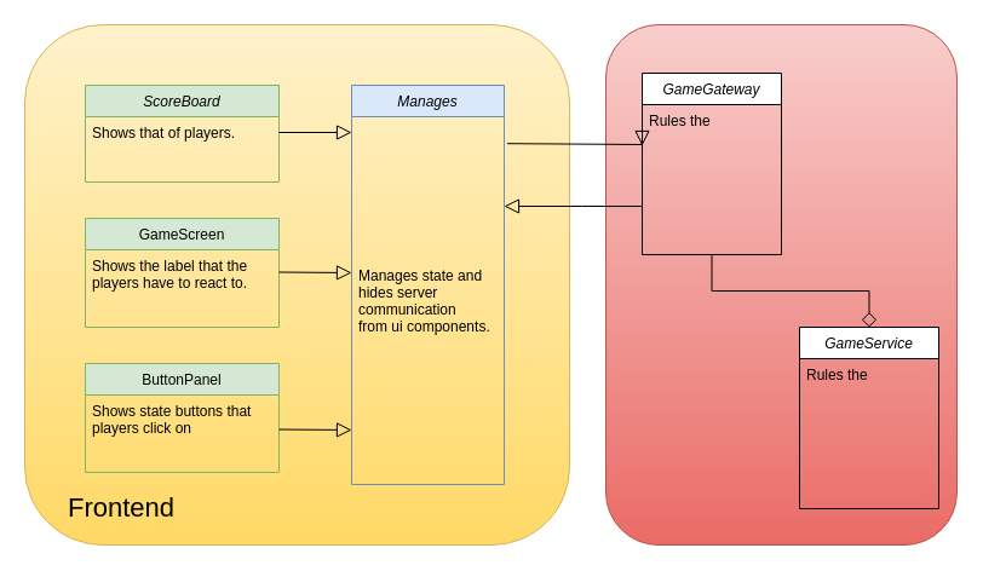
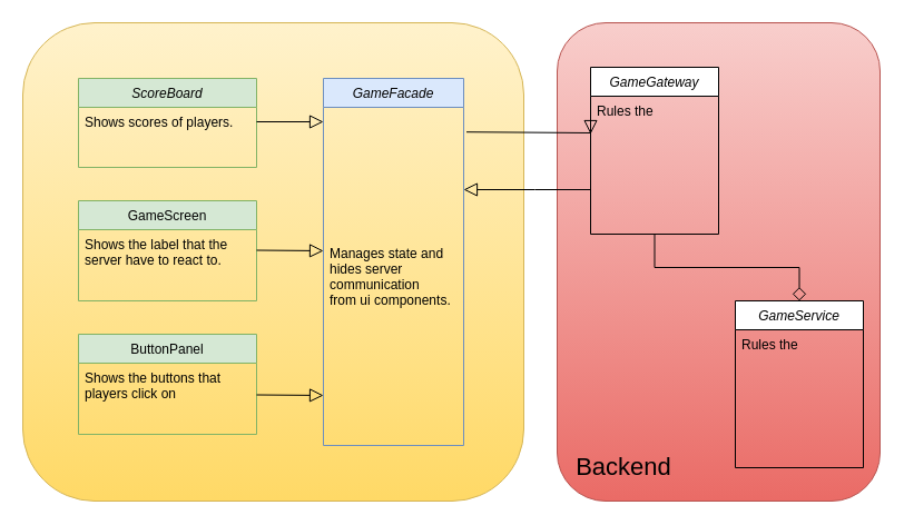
  <mxCell id="0" />
  <mxCell id="1" parent="0" />
  <mxCell id="2" value="" style="rounded=1;whiteSpace=wrap;html=1;fillColor=#f8cecc;strokeColor=#b85450;glass=0;shadow=0;sketch=0;gradientColor=#ea6b66;" parent="1" vertex="1"><mxGeometry x="500" y="20" width="290" height="430" as="geometry" /></mxCell>
  <mxCell id="3" value="" style="rounded=1;whiteSpace=wrap;html=1;glass=0;shadow=0;sketch=0;fillColor=#fff2cc;strokeColor=#d6b656;gradientColor=#ffd966;" parent="1" vertex="1"><mxGeometry x="20" y="20" width="450" height="430" as="geometry" /></mxCell>
  <mxCell id="4" value="ScoreBoard" style="swimlane;fontStyle=2;align=center;verticalAlign=top;childLayout=stackLayout;horizontal=1;startSize=26;horizontalStack=0;resizeParent=1;resizeLast=0;collapsible=1;marginBottom=0;rounded=0;shadow=0;strokeWidth=1;fillColor=#d5e8d4;strokeColor=#82b366;" parent="1" vertex="1"><mxGeometry x="70" y="70" width="160" height="80" as="geometry"><mxRectangle x="230" y="140" width="160" height="26" as="alternateBounds" /></mxGeometry></mxCell>
- <mxCell id="5" value="Shows that of players." style="text;align=left;verticalAlign=top;spacingLeft=4;spacingRight=4;overflow=hidden;rotatable=0;points=[[0,0.5],[1,0.5]];portConstraint=eastwest;" parent="4" vertex="1"><mxGeometry y="26" width="160" height="26" as="geometry" /></mxCell>
+ <mxCell id="5" value="Shows scores of players." style="text;align=left;verticalAlign=top;spacingLeft=4;spacingRight=4;overflow=hidden;rotatable=0;points=[[0,0.5],[1,0.5]];portConstraint=eastwest;" parent="4" vertex="1"><mxGeometry y="26" width="160" height="26" as="geometry" /></mxCell>
  <mxCell id="6" value="GameScreen" style="swimlane;fontStyle=0;align=center;verticalAlign=top;childLayout=stackLayout;horizontal=1;startSize=26;horizontalStack=0;resizeParent=1;resizeLast=0;collapsible=1;marginBottom=0;rounded=0;shadow=0;strokeWidth=1;fillColor=#d5e8d4;strokeColor=#82b366;" parent="1" vertex="1"><mxGeometry x="70" y="180" width="160" height="90" as="geometry"><mxRectangle x="130" y="380" width="160" height="26" as="alternateBounds" /></mxGeometry></mxCell>
- <mxCell id="7" value="Shows the label that the&#10;players have to react to." style="text;align=left;verticalAlign=top;spacingLeft=4;spacingRight=4;overflow=hidden;rotatable=0;points=[[0,0.5],[1,0.5]];portConstraint=eastwest;" parent="6" vertex="1"><mxGeometry y="26" width="160" height="64" as="geometry" /></mxCell>
+ <mxCell id="7" value="Shows the label that the&#10;server have to react to." style="text;align=left;verticalAlign=top;spacingLeft=4;spacingRight=4;overflow=hidden;rotatable=0;points=[[0,0.5],[1,0.5]];portConstraint=eastwest;" parent="6" vertex="1"><mxGeometry y="26" width="160" height="64" as="geometry" /></mxCell>
  <mxCell id="8" value="" style="endArrow=block;endSize=10;endFill=0;shadow=0;strokeWidth=1;rounded=0;edgeStyle=elbowEdgeStyle;elbow=vertical;exitX=1;exitY=0.5;exitDx=0;exitDy=0;entryX=0.043;entryY=1;entryDx=0;entryDy=0;entryPerimeter=0;strokeColor=#000000;" parent="1" source="5" target="12" edge="1"><mxGeometry width="160" relative="1" as="geometry"><mxPoint x="320" y="170" as="sourcePoint" /><mxPoint x="300" y="109" as="targetPoint" /><Array as="points" /></mxGeometry></mxCell>
  <mxCell id="9" value="ButtonPanel" style="swimlane;fontStyle=0;align=center;verticalAlign=top;childLayout=stackLayout;horizontal=1;startSize=26;horizontalStack=0;resizeParent=1;resizeLast=0;collapsible=1;marginBottom=0;rounded=0;shadow=0;strokeWidth=1;fillColor=#d5e8d4;strokeColor=#82b366;" parent="1" vertex="1"><mxGeometry x="70" y="300" width="160" height="90" as="geometry"><mxRectangle x="340" y="380" width="170" height="26" as="alternateBounds" /></mxGeometry></mxCell>
- <mxCell id="10" value="Shows state buttons that &#10;players click on " style="text;align=left;verticalAlign=top;spacingLeft=4;spacingRight=4;overflow=hidden;rotatable=0;points=[[0,0.5],[1,0.5]];portConstraint=eastwest;" parent="9" vertex="1"><mxGeometry y="26" width="160" height="54" as="geometry" /></mxCell>
- <mxCell id="11" value="Manages" style="swimlane;fontStyle=2;align=center;verticalAlign=top;childLayout=stackLayout;horizontal=1;startSize=26;horizontalStack=0;resizeParent=1;resizeLast=0;collapsible=1;marginBottom=0;rounded=0;shadow=0;strokeWidth=1;fillColor=#dae8fc;strokeColor=#6c8ebf;" parent="1" vertex="1"><mxGeometry x="290" y="70" width="126" height="330" as="geometry"><mxRectangle x="280" y="150" width="160" height="26" as="alternateBounds" /></mxGeometry></mxCell>
+ <mxCell id="10" value="Shows the buttons that &#10;players click on " style="text;align=left;verticalAlign=top;spacingLeft=4;spacingRight=4;overflow=hidden;rotatable=0;points=[[0,0.5],[1,0.5]];portConstraint=eastwest;" parent="9" vertex="1"><mxGeometry y="26" width="160" height="54" as="geometry" /></mxCell>
+ <mxCell id="11" value="GameFacade" style="swimlane;fontStyle=2;align=center;verticalAlign=top;childLayout=stackLayout;horizontal=1;startSize=26;horizontalStack=0;resizeParent=1;resizeLast=0;collapsible=1;marginBottom=0;rounded=0;shadow=0;strokeWidth=1;fillColor=#dae8fc;strokeColor=#6c8ebf;" parent="1" vertex="1"><mxGeometry x="290" y="70" width="126" height="330" as="geometry"><mxRectangle x="280" y="150" width="160" height="26" as="alternateBounds" /></mxGeometry></mxCell>
  <mxCell id="12" value="Manages state and&#10;hides server &#10;communication&#10;from ui components." style="text;align=left;verticalAlign=middle;spacingLeft=4;spacingRight=4;overflow=hidden;rotatable=0;points=[[0,0.5],[1,0.5]];portConstraint=eastwest;direction=south;horizontal=1;" parent="11" vertex="1"><mxGeometry y="26" width="126" height="304" as="geometry" /></mxCell>
  <mxCell id="13" value="" style="endArrow=block;endSize=10;endFill=0;shadow=0;strokeWidth=1;rounded=0;edgeStyle=elbowEdgeStyle;elbow=vertical;exitX=1;exitY=0.5;exitDx=0;exitDy=0;entryX=0.424;entryY=1;entryDx=0;entryDy=0;entryPerimeter=0;strokeColor=#000000;" parent="1" target="12" edge="1"><mxGeometry width="160" relative="1" as="geometry"><mxPoint x="230" y="224.5" as="sourcePoint" /><mxPoint x="270" y="225" as="targetPoint" /><Array as="points" /></mxGeometry></mxCell>
  <mxCell id="14" value="" style="endArrow=block;endSize=10;endFill=0;shadow=0;strokeWidth=1;rounded=0;edgeStyle=elbowEdgeStyle;elbow=vertical;exitX=1;exitY=0.5;exitDx=0;exitDy=0;entryX=0.852;entryY=1;entryDx=0;entryDy=0;entryPerimeter=0;strokeColor=#000000;" parent="1" target="12" edge="1"><mxGeometry width="160" relative="1" as="geometry"><mxPoint x="230" y="354.5" as="sourcePoint" /><mxPoint x="280" y="355" as="targetPoint" /><Array as="points" /></mxGeometry></mxCell>
- <mxCell id="15" value="Frontend" style="rounded=0;whiteSpace=wrap;html=1;shadow=0;glass=0;sketch=0;fontSize=22;fillColor=none;strokeColor=none;" parent="1" vertex="1"><mxGeometry x="40" y="400" width="120" height="40" as="geometry" /></mxCell>
+ <mxCell id="16" value="Backend" style="rounded=0;whiteSpace=wrap;html=1;shadow=0;glass=0;sketch=0;fontSize=22;fillColor=none;strokeColor=none;" parent="1" vertex="1"><mxGeometry x="500" y="400" width="120" height="40" as="geometry" /></mxCell>
  <mxCell id="17" value="" style="endArrow=block;endSize=10;endFill=0;shadow=0;strokeWidth=1;rounded=0;edgeStyle=elbowEdgeStyle;elbow=vertical;exitX=0.073;exitY=-0.02;exitDx=0;exitDy=0;exitPerimeter=0;entryX=0;entryY=0.63;entryDx=0;entryDy=0;entryPerimeter=0;strokeColor=#000000;" parent="1" source="12" target="23" edge="1"><mxGeometry width="160" relative="1" as="geometry"><mxPoint x="440" y="200" as="sourcePoint" /><mxPoint x="530" y="200" as="targetPoint" /><Array as="points" /></mxGeometry></mxCell>
  <mxCell id="18" value="" style="endArrow=block;endSize=10;endFill=0;shadow=0;strokeWidth=1;rounded=0;edgeStyle=elbowEdgeStyle;elbow=vertical;strokeColor=#000000;" parent="1" target="12" edge="1"><mxGeometry width="160" relative="1" as="geometry"><mxPoint x="530" y="170" as="sourcePoint" /><mxPoint x="425" y="240" as="targetPoint" /><Array as="points"><mxPoint x="480" y="170" /><mxPoint x="505" y="240" /></Array></mxGeometry></mxCell>
  <mxCell id="19" value="GameService" style="swimlane;fontStyle=2;align=center;verticalAlign=top;childLayout=stackLayout;horizontal=1;startSize=26;horizontalStack=0;resizeParent=1;resizeLast=0;collapsible=1;marginBottom=0;rounded=0;shadow=0;strokeWidth=1;fillColor=#FFFFFF;fontColor=#000000;" vertex="1" parent="1"><mxGeometry x="660" y="270" width="115" height="150" as="geometry"><mxRectangle x="570" y="150" width="160" height="26" as="alternateBounds" /></mxGeometry></mxCell>
  <mxCell id="20" value="Rules the " style="text;align=left;verticalAlign=top;spacingLeft=4;spacingRight=4;overflow=hidden;rotatable=0;points=[[0,0.5],[1,0.5]];portConstraint=eastwest;" vertex="1" parent="19"><mxGeometry y="26" width="115" height="54" as="geometry" /></mxCell>
  <mxCell id="21" value="" style="endArrow=diamond;endSize=10;endFill=0;shadow=0;strokeWidth=1;rounded=0;edgeStyle=elbowEdgeStyle;elbow=vertical;exitX=0.5;exitY=1;exitDx=0;exitDy=0;strokeColor=#000000;" edge="1" parent="1" source="22" target="19"><mxGeometry width="160" relative="1" as="geometry"><mxPoint x="645.004" y="201.21" as="sourcePoint" /><mxPoint x="740" y="200" as="targetPoint" /><Array as="points" /></mxGeometry></mxCell>
  <mxCell id="22" value="GameGateway" style="swimlane;fontStyle=2;align=center;verticalAlign=top;childLayout=stackLayout;horizontal=1;startSize=26;horizontalStack=0;resizeParent=1;resizeLast=0;collapsible=1;marginBottom=0;rounded=0;shadow=0;strokeWidth=1;fillColor=#FFFFFF;fontColor=#000000;" parent="1" vertex="1"><mxGeometry x="530" y="60" width="115" height="150" as="geometry"><mxRectangle x="570" y="150" width="160" height="26" as="alternateBounds" /></mxGeometry></mxCell>
  <mxCell id="23" value="Rules the " style="text;align=left;verticalAlign=top;spacingLeft=4;spacingRight=4;overflow=hidden;rotatable=0;points=[[0,0.5],[1,0.5]];portConstraint=eastwest;" parent="22" vertex="1"><mxGeometry y="26" width="115" height="54" as="geometry" /></mxCell>
